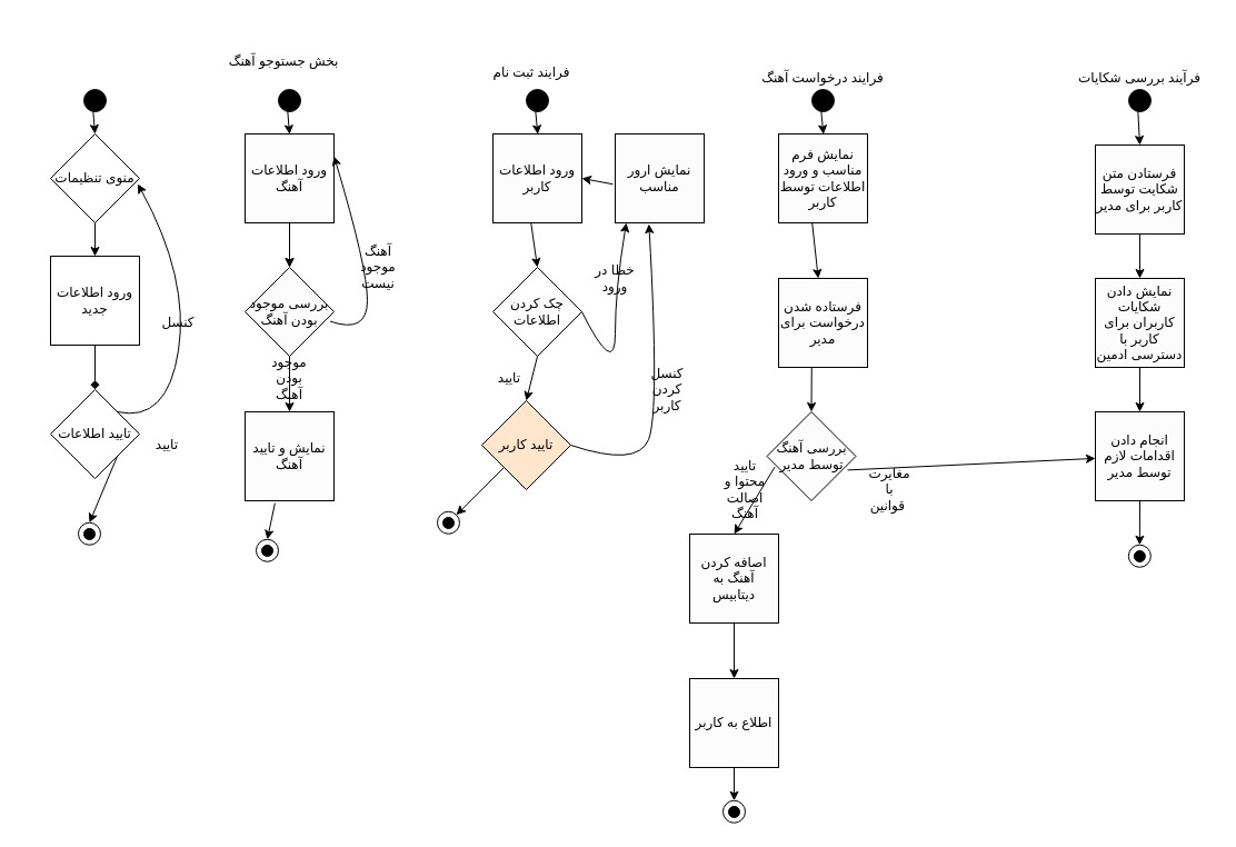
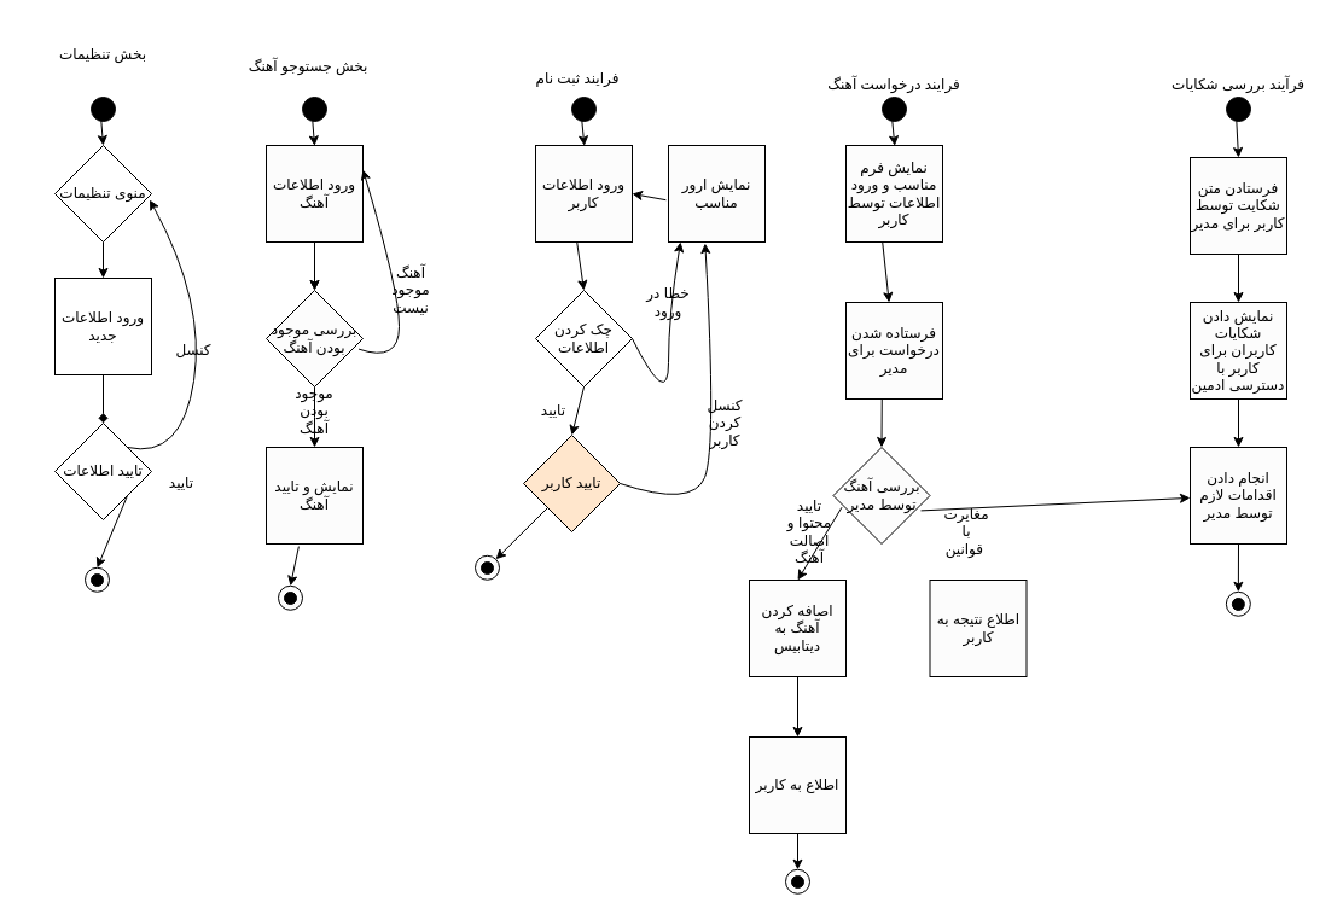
  <mxCell id="0" />
  <mxCell id="1" parent="0" />
+ <mxCell id="2" value="بخش تنظیمات&lt;br&gt;" style="text;html=1;strokeColor=none;fillColor=none;align=center;verticalAlign=middle;whiteSpace=wrap;rounded=0;" vertex="1" parent="1"><mxGeometry x="20" y="20" width="130" height="50" as="geometry" /></mxCell>
  <mxCell id="3" value="" style="ellipse;whiteSpace=wrap;html=1;fillColor=#000000;" vertex="1" parent="1"><mxGeometry x="75" y="80" width="20" height="20" as="geometry" /></mxCell>
  <mxCell id="4" value="" style="endArrow=classic;html=1;exitX=0.417;exitY=0.987;exitDx=0;exitDy=0;exitPerimeter=0;entryX=0.5;entryY=0;entryDx=0;entryDy=0;" edge="1" parent="1" source="3" target="5"><mxGeometry width="50" height="50" relative="1" as="geometry"><mxPoint x="70" y="230" as="sourcePoint" /><mxPoint x="80" y="190" as="targetPoint" /></mxGeometry></mxCell>
  <mxCell id="5" value="منوی تنظیمات" style="rhombus;whiteSpace=wrap;html=1;" vertex="1" parent="1"><mxGeometry x="45" y="120" width="80" height="80" as="geometry" /></mxCell>
  <mxCell id="6" value="" style="endArrow=classic;html=1;exitX=0.5;exitY=1;exitDx=0;exitDy=0;" edge="1" parent="1" source="5"><mxGeometry width="50" height="50" relative="1" as="geometry"><mxPoint x="70" y="270" as="sourcePoint" /><mxPoint x="85" y="230" as="targetPoint" /></mxGeometry></mxCell>
  <mxCell id="7" value="ورود اطلاعات جدید" style="whiteSpace=wrap;html=1;aspect=fixed;fillColor=#FFFFFF;" vertex="1" parent="1"><mxGeometry x="45" y="230" width="80" height="80" as="geometry" /></mxCell>
  <mxCell id="8" value="" style="endArrow=diamond;html=1;exitX=0.5;exitY=1;exitDx=0;exitDy=0;entryX=0.5;entryY=0;entryDx=0;entryDy=0;" edge="1" parent="1" source="7" target="9"><mxGeometry width="50" height="50" relative="1" as="geometry"><mxPoint x="140" y="300" as="sourcePoint" /><mxPoint x="85" y="330" as="targetPoint" /></mxGeometry></mxCell>
  <mxCell id="9" value="تایید اطلاعات" style="rhombus;whiteSpace=wrap;html=1;fillColor=#FFFFFF;" vertex="1" parent="1"><mxGeometry x="45" y="350" width="80" height="80" as="geometry" /></mxCell>
  <mxCell id="10" value="" style="endArrow=classic;html=1;exitX=1;exitY=1;exitDx=0;exitDy=0;entryX=0.5;entryY=0;entryDx=0;entryDy=0;" edge="1" parent="1" source="9" target="14"><mxGeometry width="50" height="50" relative="1" as="geometry"><mxPoint x="150" y="420" as="sourcePoint" /><mxPoint x="190" y="390" as="targetPoint" /></mxGeometry></mxCell>
  <mxCell id="11" value="" style="curved=1;endArrow=classic;html=1;exitX=1;exitY=0;exitDx=0;exitDy=0;entryX=0.981;entryY=0.563;entryDx=0;entryDy=0;entryPerimeter=0;" edge="1" parent="1" source="9" target="5"><mxGeometry width="50" height="50" relative="1" as="geometry"><mxPoint x="100" y="380" as="sourcePoint" /><mxPoint x="150" y="330" as="targetPoint" /><Array as="points"><mxPoint x="150" y="380" /><mxPoint x="170" y="250" /></Array></mxGeometry></mxCell>
  <mxCell id="12" value="کنسل" style="text;html=1;strokeColor=none;fillColor=none;align=center;verticalAlign=middle;whiteSpace=wrap;rounded=0;" vertex="1" parent="1"><mxGeometry x="140" y="280" width="40" height="20" as="geometry" /></mxCell>
  <mxCell id="13" value="تایید" style="text;html=1;strokeColor=none;fillColor=none;align=center;verticalAlign=middle;whiteSpace=wrap;rounded=0;" vertex="1" parent="1"><mxGeometry x="130" y="390" width="40" height="20" as="geometry" /></mxCell>
  <mxCell id="14" value="" style="ellipse;whiteSpace=wrap;html=1;fillColor=#FCFCFC;" vertex="1" parent="1"><mxGeometry x="70" y="469.776" width="20" height="20" as="geometry" /></mxCell>
  <mxCell id="15" value="" style="ellipse;whiteSpace=wrap;html=1;fillColor=#000000;" vertex="1" parent="1"><mxGeometry x="75" y="475" width="10" height="10" as="geometry" /></mxCell>
  <mxCell id="16" value="بخش جستوجو آهنگ&lt;br&gt;" style="text;html=1;strokeColor=none;fillColor=none;align=center;verticalAlign=middle;whiteSpace=wrap;rounded=0;" vertex="1" parent="1"><mxGeometry x="190" y="30" width="130" height="50" as="geometry" /></mxCell>
  <mxCell id="17" value="" style="ellipse;whiteSpace=wrap;html=1;fillColor=#000000;" vertex="1" parent="1"><mxGeometry x="250" y="80" width="20" height="20" as="geometry" /></mxCell>
  <mxCell id="18" value="" style="endArrow=classic;html=1;exitX=0.417;exitY=0.987;exitDx=0;exitDy=0;exitPerimeter=0;entryX=0.5;entryY=0;entryDx=0;entryDy=0;" edge="1" parent="1" source="17"><mxGeometry width="50" height="50" relative="1" as="geometry"><mxPoint x="245" y="230" as="sourcePoint" /><mxPoint x="260" y="120.345" as="targetPoint" /></mxGeometry></mxCell>
  <mxCell id="19" value="فرایند ثبت نام&lt;br&gt;" style="text;html=1;strokeColor=none;fillColor=none;align=center;verticalAlign=middle;whiteSpace=wrap;rounded=0;" vertex="1" parent="1"><mxGeometry x="413" y="40" width="130" height="50" as="geometry" /></mxCell>
  <mxCell id="20" value="" style="ellipse;whiteSpace=wrap;html=1;fillColor=#000000;" vertex="1" parent="1"><mxGeometry x="473" y="80" width="20" height="20" as="geometry" /></mxCell>
  <mxCell id="21" value="" style="endArrow=classic;html=1;exitX=0.417;exitY=0.987;exitDx=0;exitDy=0;exitPerimeter=0;entryX=0.5;entryY=0;entryDx=0;entryDy=0;" edge="1" parent="1" source="20"><mxGeometry width="50" height="50" relative="1" as="geometry"><mxPoint x="468" y="230" as="sourcePoint" /><mxPoint x="483.345" y="120.345" as="targetPoint" /></mxGeometry></mxCell>
  <mxCell id="22" value="ورود اطلاعات کاربر" style="whiteSpace=wrap;html=1;aspect=fixed;fillColor=#FCFCFC;" vertex="1" parent="1"><mxGeometry x="443" y="120" width="80" height="80" as="geometry" /></mxCell>
  <mxCell id="23" value="چک کردن اطلاعات" style="rhombus;whiteSpace=wrap;html=1;" vertex="1" parent="1"><mxGeometry x="443" y="240" width="80" height="80" as="geometry" /></mxCell>
  <mxCell id="24" value="" style="endArrow=classic;html=1;exitX=0.427;exitY=0.996;exitDx=0;exitDy=0;exitPerimeter=0;entryX=0.5;entryY=0;entryDx=0;entryDy=0;" edge="1" parent="1" source="22" target="23"><mxGeometry width="50" height="50" relative="1" as="geometry"><mxPoint x="473" y="250" as="sourcePoint" /><mxPoint x="523" y="200" as="targetPoint" /></mxGeometry></mxCell>
  <mxCell id="25" value="" style="curved=1;endArrow=classic;html=1;exitX=1;exitY=0.5;exitDx=0;exitDy=0;entryX=0.125;entryY=1;entryDx=0;entryDy=0;entryPerimeter=0;" edge="1" parent="1" source="23" target="30"><mxGeometry width="50" height="50" relative="1" as="geometry"><mxPoint x="503" y="340" as="sourcePoint" /><mxPoint x="563" y="190" as="targetPoint" /><Array as="points"><mxPoint x="553" y="340" /><mxPoint x="553" y="260" /></Array></mxGeometry></mxCell>
  <mxCell id="26" value="" style="endArrow=classic;html=1;exitX=0.5;exitY=1;exitDx=0;exitDy=0;" edge="1" parent="1" source="23"><mxGeometry width="50" height="50" relative="1" as="geometry"><mxPoint x="453" y="390" as="sourcePoint" /><mxPoint x="473" y="360" as="targetPoint" /></mxGeometry></mxCell>
  <mxCell id="27" value="تایید کاربر" style="rhombus;whiteSpace=wrap;html=1;fillColor=#ffe6cc;" vertex="1" parent="1"><mxGeometry x="433" y="360" width="80" height="80" as="geometry" /></mxCell>
  <mxCell id="28" value="" style="endArrow=classic;html=1;exitX=0;exitY=1;exitDx=0;exitDy=0;entryX=1;entryY=0;entryDx=0;entryDy=0;" edge="1" parent="1" source="27" target="32"><mxGeometry width="50" height="50" relative="1" as="geometry"><mxPoint x="453" y="460" as="sourcePoint" /><mxPoint x="413" y="460" as="targetPoint" /></mxGeometry></mxCell>
  <mxCell id="29" value="" style="curved=1;endArrow=classic;html=1;exitX=1;exitY=0.5;exitDx=0;exitDy=0;entryX=0.379;entryY=1.013;entryDx=0;entryDy=0;entryPerimeter=0;" edge="1" parent="1" source="27" target="30"><mxGeometry width="50" height="50" relative="1" as="geometry"><mxPoint x="523" y="420" as="sourcePoint" /><mxPoint x="573" y="200" as="targetPoint" /><Array as="points"><mxPoint x="573" y="420" /><mxPoint x="593" y="370" /></Array></mxGeometry></mxCell>
  <mxCell id="30" value="نمایش ارور مناسب" style="whiteSpace=wrap;html=1;aspect=fixed;fillColor=#FCFCFC;" vertex="1" parent="1"><mxGeometry x="553" y="120" width="80" height="80" as="geometry" /></mxCell>
  <mxCell id="31" value="" style="endArrow=classic;html=1;exitX=-0.026;exitY=0.565;exitDx=0;exitDy=0;exitPerimeter=0;entryX=1;entryY=0.5;entryDx=0;entryDy=0;" edge="1" parent="1" source="30" target="22"><mxGeometry width="50" height="50" relative="1" as="geometry"><mxPoint x="523" y="190" as="sourcePoint" /><mxPoint x="573" y="140" as="targetPoint" /></mxGeometry></mxCell>
  <mxCell id="32" value="" style="ellipse;whiteSpace=wrap;html=1;fillColor=#FCFCFC;" vertex="1" parent="1"><mxGeometry x="393" y="459.776" width="20" height="20" as="geometry" /></mxCell>
  <mxCell id="33" value="" style="ellipse;whiteSpace=wrap;html=1;fillColor=#000000;" vertex="1" parent="1"><mxGeometry x="398" y="465" width="10" height="10" as="geometry" /></mxCell>
  <mxCell id="34" value="" style="edgeStyle=orthogonalEdgeStyle;rounded=0;orthogonalLoop=1;jettySize=auto;html=1;" edge="1" parent="1" source="35" target="37"><mxGeometry relative="1" as="geometry" /></mxCell>
  <mxCell id="35" value="ورود اطلاعات آهنگ" style="whiteSpace=wrap;html=1;aspect=fixed;fillColor=#FCFCFC;" vertex="1" parent="1"><mxGeometry x="220" y="120" width="80" height="80" as="geometry" /></mxCell>
  <mxCell id="36" value="" style="endArrow=classic;html=1;exitX=0.5;exitY=1;exitDx=0;exitDy=0;" edge="1" parent="1" source="35"><mxGeometry width="50" height="50" relative="1" as="geometry"><mxPoint x="250" y="260" as="sourcePoint" /><mxPoint x="260" y="240" as="targetPoint" /></mxGeometry></mxCell>
  <mxCell id="37" value="بررسی موجود بودن آهنگ&lt;br&gt;" style="rhombus;whiteSpace=wrap;html=1;fillColor=#FCFCFC;" vertex="1" parent="1"><mxGeometry x="220" y="240" width="80" height="80" as="geometry" /></mxCell>
  <mxCell id="38" value="" style="edgeStyle=orthogonalEdgeStyle;rounded=0;orthogonalLoop=1;jettySize=auto;html=1;exitX=0.5;exitY=1;exitDx=0;exitDy=0;" edge="1" parent="1" source="37"><mxGeometry relative="1" as="geometry"><mxPoint x="260" y="340" as="sourcePoint" /><mxPoint x="260" y="370" as="targetPoint" /></mxGeometry></mxCell>
  <mxCell id="39" value="" style="curved=1;endArrow=classic;html=1;exitX=0.957;exitY=0.608;exitDx=0;exitDy=0;exitPerimeter=0;entryX=1;entryY=0.25;entryDx=0;entryDy=0;" edge="1" parent="1" source="37" target="35"><mxGeometry width="50" height="50" relative="1" as="geometry"><mxPoint x="280" y="300" as="sourcePoint" /><mxPoint x="330" y="250" as="targetPoint" /><Array as="points"><mxPoint x="330" y="300" /><mxPoint x="330" y="240" /></Array></mxGeometry></mxCell>
  <mxCell id="40" value="نمایش و تایید آهنگ" style="whiteSpace=wrap;html=1;aspect=fixed;fillColor=#FCFCFC;" vertex="1" parent="1"><mxGeometry x="220" y="370" width="80" height="80" as="geometry" /></mxCell>
  <mxCell id="41" value="" style="ellipse;whiteSpace=wrap;html=1;fillColor=#FCFCFC;" vertex="1" parent="1"><mxGeometry x="230" y="484.776" width="20" height="20" as="geometry" /></mxCell>
  <mxCell id="42" value="" style="ellipse;whiteSpace=wrap;html=1;fillColor=#000000;" vertex="1" parent="1"><mxGeometry x="235" y="490" width="10" height="10" as="geometry" /></mxCell>
  <mxCell id="43" value="" style="endArrow=classic;html=1;exitX=0.336;exitY=1.026;exitDx=0;exitDy=0;exitPerimeter=0;entryX=0.5;entryY=0;entryDx=0;entryDy=0;" edge="1" parent="1" source="40" target="41"><mxGeometry width="50" height="50" relative="1" as="geometry"><mxPoint x="220" y="490" as="sourcePoint" /><mxPoint x="270" y="440" as="targetPoint" /></mxGeometry></mxCell>
  <mxCell id="44" value="" style="ellipse;whiteSpace=wrap;html=1;fillColor=#000000;" vertex="1" parent="1"><mxGeometry x="730" y="80" width="20" height="20" as="geometry" /></mxCell>
  <mxCell id="45" value="" style="endArrow=classic;html=1;exitX=0.417;exitY=0.987;exitDx=0;exitDy=0;exitPerimeter=0;entryX=0.5;entryY=0;entryDx=0;entryDy=0;" edge="1" parent="1" source="44"><mxGeometry width="50" height="50" relative="1" as="geometry"><mxPoint x="725" y="230" as="sourcePoint" /><mxPoint x="740.345" y="120.345" as="targetPoint" /></mxGeometry></mxCell>
  <mxCell id="46" value="نمایش فرم مناسب و ورود اطلاعات توسط کاربر" style="whiteSpace=wrap;html=1;aspect=fixed;fillColor=#FCFCFC;" vertex="1" parent="1"><mxGeometry x="700" y="120" width="80" height="80" as="geometry" /></mxCell>
  <mxCell id="47" value="فرایند درخواست آهنگ&lt;br&gt;" style="text;html=1;strokeColor=none;fillColor=none;align=center;verticalAlign=middle;whiteSpace=wrap;rounded=0;" vertex="1" parent="1"><mxGeometry x="675" y="45" width="130" height="50" as="geometry" /></mxCell>
  <mxCell id="48" value="" style="endArrow=classic;html=1;exitX=0.427;exitY=0.996;exitDx=0;exitDy=0;exitPerimeter=0;" edge="1" parent="1" target="49"><mxGeometry width="50" height="50" relative="1" as="geometry"><mxPoint x="730.241" y="200.155" as="sourcePoint" /><mxPoint x="720" y="247" as="targetPoint" /></mxGeometry></mxCell>
  <mxCell id="49" value="فرستاده شدن درخواست برای مدیر" style="whiteSpace=wrap;html=1;aspect=fixed;fillColor=#FCFCFC;" vertex="1" parent="1"><mxGeometry x="700" y="250" width="80" height="80" as="geometry" /></mxCell>
  <mxCell id="50" value="" style="endArrow=classic;html=1;exitX=0.5;exitY=1;exitDx=0;exitDy=0;entryX=0.5;entryY=0;entryDx=0;entryDy=0;" edge="1" parent="1" target="51"><mxGeometry width="50" height="50" relative="1" as="geometry"><mxPoint x="729.759" y="329.845" as="sourcePoint" /><mxPoint x="730" y="369" as="targetPoint" /></mxGeometry></mxCell>
  <mxCell id="51" value="بررسی آهنگ توسط مدیر" style="rhombus;whiteSpace=wrap;html=1;fillColor=#FCFCFC;" vertex="1" parent="1"><mxGeometry x="689.5" y="370" width="80" height="80" as="geometry" /></mxCell>
  <mxCell id="52" value="اصافه کردن آهنگ به دیتابیس" style="whiteSpace=wrap;html=1;aspect=fixed;fillColor=#FCFCFC;" vertex="1" parent="1"><mxGeometry x="620" y="480" width="80" height="80" as="geometry" /></mxCell>
+ <mxCell id="53" value="اطلاع نتیجه به کاربر" style="whiteSpace=wrap;html=1;aspect=fixed;fillColor=#FCFCFC;" vertex="1" parent="1"><mxGeometry x="769.5" y="480" width="80" height="80" as="geometry" /></mxCell>
  <mxCell id="54" value="" style="endArrow=classic;html=1;exitX=0.088;exitY=0.621;exitDx=0;exitDy=0;exitPerimeter=0;entryX=0.5;entryY=0;entryDx=0;entryDy=0;" edge="1" parent="1" source="51" target="52"><mxGeometry width="50" height="50" relative="1" as="geometry"><mxPoint x="630" y="450" as="sourcePoint" /><mxPoint x="670" y="420" as="targetPoint" /></mxGeometry></mxCell>
  <mxCell id="55" value="" style="endArrow=classic;html=1;exitX=0.907;exitY=0.655;exitDx=0;exitDy=0;exitPerimeter=0;" edge="1" parent="1" source="51" target="74"><mxGeometry width="50" height="50" relative="1" as="geometry"><mxPoint x="780" y="460" as="sourcePoint" /><mxPoint x="830" y="410" as="targetPoint" /></mxGeometry></mxCell>
  <mxCell id="56" value="" style="endArrow=classic;html=1;exitX=0.5;exitY=1;exitDx=0;exitDy=0;" edge="1" parent="1" source="52"><mxGeometry width="50" height="50" relative="1" as="geometry"><mxPoint x="650" y="620" as="sourcePoint" /><mxPoint x="660" y="610" as="targetPoint" /></mxGeometry></mxCell>
  <mxCell id="57" value="اطلاع به کاربر" style="whiteSpace=wrap;html=1;aspect=fixed;fillColor=#FCFCFC;" vertex="1" parent="1"><mxGeometry x="620" y="610" width="80" height="80" as="geometry" /></mxCell>
  <mxCell id="58" value="" style="ellipse;whiteSpace=wrap;html=1;fillColor=#FCFCFC;" vertex="1" parent="1"><mxGeometry x="650" y="719.776" width="20" height="20" as="geometry" /></mxCell>
  <mxCell id="59" value="" style="ellipse;whiteSpace=wrap;html=1;fillColor=#000000;" vertex="1" parent="1"><mxGeometry x="655" y="725" width="10" height="10" as="geometry" /></mxCell>
  <mxCell id="60" value="" style="endArrow=classic;html=1;exitX=0.5;exitY=1;exitDx=0;exitDy=0;entryX=0.5;entryY=0;entryDx=0;entryDy=0;" edge="1" parent="1" source="57" target="58"><mxGeometry width="50" height="50" relative="1" as="geometry"><mxPoint x="660" y="730" as="sourcePoint" /><mxPoint x="710" y="680" as="targetPoint" /></mxGeometry></mxCell>
  <mxCell id="61" value="تایید" style="text;html=1;strokeColor=none;fillColor=none;align=center;verticalAlign=middle;whiteSpace=wrap;rounded=0;" vertex="1" parent="1"><mxGeometry x="438" y="330" width="40" height="20" as="geometry" /></mxCell>
  <mxCell id="62" value="خطا در ورود" style="text;html=1;strokeColor=none;fillColor=none;align=center;verticalAlign=middle;whiteSpace=wrap;rounded=0;" vertex="1" parent="1"><mxGeometry x="533" y="240" width="40" height="20" as="geometry" /></mxCell>
  <mxCell id="63" value="کنسل کردن کاربر" style="text;html=1;strokeColor=none;fillColor=none;align=center;verticalAlign=middle;whiteSpace=wrap;rounded=0;" vertex="1" parent="1"><mxGeometry x="580" y="340" width="40" height="20" as="geometry" /></mxCell>
  <mxCell id="64" value="مغایرت با قوانین&amp;nbsp;" style="text;html=1;strokeColor=none;fillColor=none;align=center;verticalAlign=middle;whiteSpace=wrap;rounded=0;" vertex="1" parent="1"><mxGeometry x="780" y="430" width="40" height="20" as="geometry" /></mxCell>
  <mxCell id="65" value="تایید محتوا و اصالت آهنگ" style="text;html=1;strokeColor=none;fillColor=none;align=center;verticalAlign=middle;whiteSpace=wrap;rounded=0;" vertex="1" parent="1"><mxGeometry x="650" y="430" width="40" height="20" as="geometry" /></mxCell>
  <mxCell id="66" value="آهنگ موجود نیست" style="text;html=1;strokeColor=none;fillColor=none;align=center;verticalAlign=middle;whiteSpace=wrap;rounded=0;" vertex="1" parent="1"><mxGeometry x="320" y="230" width="40" height="20" as="geometry" /></mxCell>
  <mxCell id="67" value="موجود بودن آهنگ" style="text;html=1;strokeColor=none;fillColor=none;align=center;verticalAlign=middle;whiteSpace=wrap;rounded=0;" vertex="1" parent="1"><mxGeometry x="240" y="330" width="40" height="20" as="geometry" /></mxCell>
  <mxCell id="68" value="" style="ellipse;whiteSpace=wrap;html=1;fillColor=#000000;" vertex="1" parent="1"><mxGeometry x="1015" y="80" width="20" height="20" as="geometry" /></mxCell>
  <mxCell id="69" value="" style="endArrow=classic;html=1;exitX=0.417;exitY=0.987;exitDx=0;exitDy=0;exitPerimeter=0;entryX=0.5;entryY=0;entryDx=0;entryDy=0;" edge="1" parent="1" source="68" target="71"><mxGeometry width="50" height="50" relative="1" as="geometry"><mxPoint x="1010" y="230" as="sourcePoint" /><mxPoint x="1025.345" y="120.345" as="targetPoint" /></mxGeometry></mxCell>
  <mxCell id="70" value="فرآیند بررسی شکایات&lt;br&gt;" style="text;html=1;strokeColor=none;fillColor=none;align=center;verticalAlign=middle;whiteSpace=wrap;rounded=0;" vertex="1" parent="1"><mxGeometry x="960" y="45" width="130" height="50" as="geometry" /></mxCell>
  <mxCell id="71" value="فرستادن متن شکایت توسط کاربر برای مدیر" style="whiteSpace=wrap;html=1;aspect=fixed;fillColor=#FCFCFC;" vertex="1" parent="1"><mxGeometry x="985" y="130" width="80" height="80" as="geometry" /></mxCell>
  <mxCell id="72" value="" style="endArrow=classic;html=1;exitX=0.5;exitY=1;exitDx=0;exitDy=0;entryX=0.5;entryY=0;entryDx=0;entryDy=0;" edge="1" parent="1" source="71" target="73"><mxGeometry width="50" height="50" relative="1" as="geometry"><mxPoint x="1050.241" y="225.155" as="sourcePoint" /><mxPoint x="1025" y="250" as="targetPoint" /></mxGeometry></mxCell>
  <mxCell id="73" value="نمایش دادن شکایات کاربران برای کاربر با دسترسی ادمین" style="whiteSpace=wrap;html=1;aspect=fixed;fillColor=#FCFCFC;" vertex="1" parent="1"><mxGeometry x="985" y="250" width="80" height="80" as="geometry" /></mxCell>
  <mxCell id="74" value="انجام دادن اقدامات لازم توسط مدیر" style="whiteSpace=wrap;html=1;aspect=fixed;fillColor=#FCFCFC;" vertex="1" parent="1"><mxGeometry x="985" y="370" width="80" height="80" as="geometry" /></mxCell>
  <mxCell id="75" value="" style="endArrow=classic;html=1;exitX=0.5;exitY=1;exitDx=0;exitDy=0;entryX=0.5;entryY=0;entryDx=0;entryDy=0;" edge="1" parent="1" source="73" target="74"><mxGeometry width="50" height="50" relative="1" as="geometry"><mxPoint x="1000" y="390" as="sourcePoint" /><mxPoint x="1050" y="340" as="targetPoint" /></mxGeometry></mxCell>
  <mxCell id="76" value="" style="ellipse;whiteSpace=wrap;html=1;fillColor=#FCFCFC;" vertex="1" parent="1"><mxGeometry x="1014.862" y="489.776" width="20" height="20" as="geometry" /></mxCell>
  <mxCell id="77" value="" style="ellipse;whiteSpace=wrap;html=1;fillColor=#000000;" vertex="1" parent="1"><mxGeometry x="1019.862" y="495" width="10" height="10" as="geometry" /></mxCell>
  <mxCell id="78" value="" style="endArrow=classic;html=1;exitX=0.5;exitY=1;exitDx=0;exitDy=0;entryX=0.5;entryY=0;entryDx=0;entryDy=0;" edge="1" parent="1" source="74" target="76"><mxGeometry width="50" height="50" relative="1" as="geometry"><mxPoint x="1000" y="520" as="sourcePoint" /><mxPoint x="1050" y="470" as="targetPoint" /></mxGeometry></mxCell>
